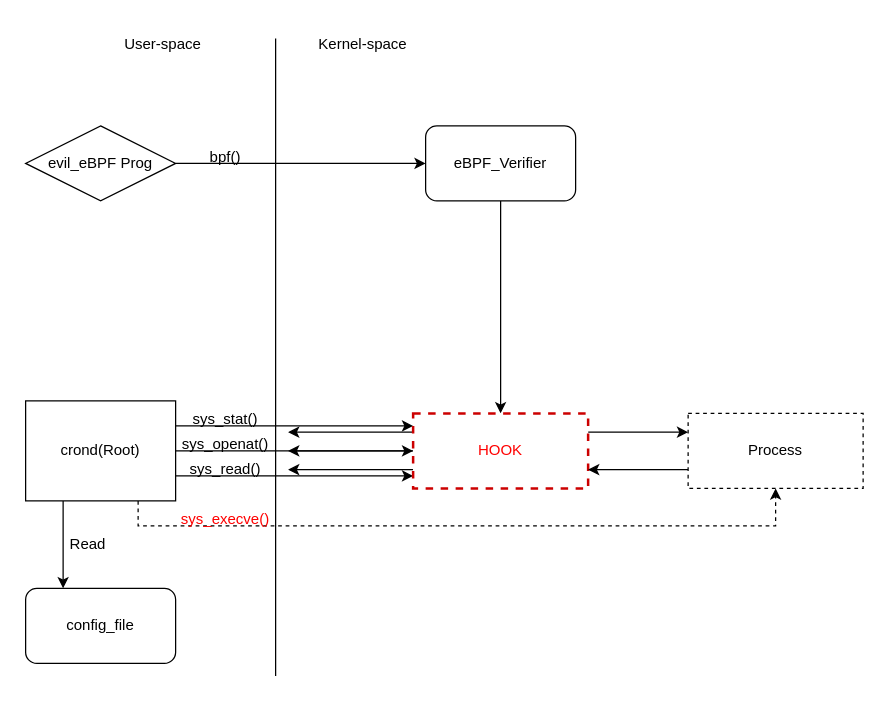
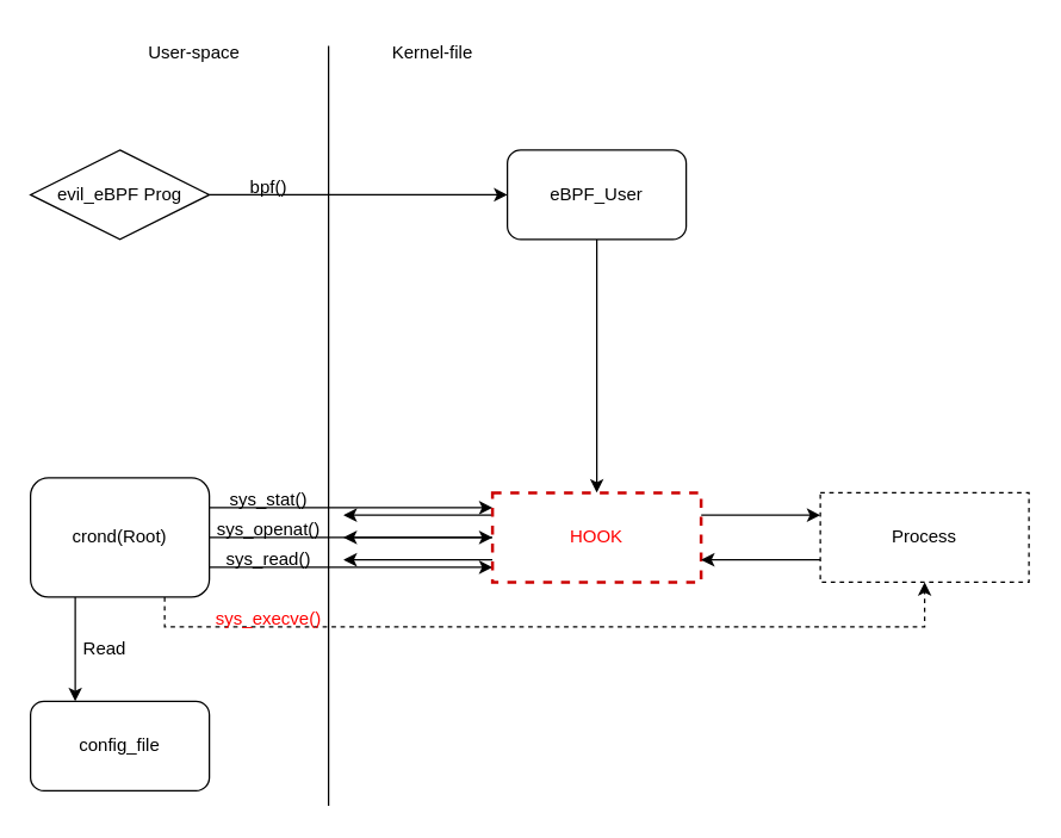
  <mxCell id="0" />
  <mxCell id="1" parent="0" />
  <mxCell id="2" value="" style="endArrow=none;html=1;rounded=0;" edge="1" parent="1"><mxGeometry width="50" height="50" relative="1" as="geometry"><mxPoint x="220" y="540" as="sourcePoint" /><mxPoint x="220" y="30" as="targetPoint" /></mxGeometry></mxCell>
  <mxCell id="3" style="edgeStyle=orthogonalEdgeStyle;rounded=0;orthogonalLoop=1;jettySize=auto;html=1;exitX=1;exitY=0.25;exitDx=0;exitDy=0;" edge="1" parent="1" source="8"><mxGeometry relative="1" as="geometry"><mxPoint x="330" y="340" as="targetPoint" /></mxGeometry></mxCell>
  <mxCell id="4" style="edgeStyle=orthogonalEdgeStyle;rounded=0;orthogonalLoop=1;jettySize=auto;html=1;exitX=1;exitY=0.5;exitDx=0;exitDy=0;" edge="1" parent="1" source="8"><mxGeometry relative="1" as="geometry"><mxPoint x="330" y="360" as="targetPoint" /></mxGeometry></mxCell>
  <mxCell id="5" style="edgeStyle=orthogonalEdgeStyle;rounded=0;orthogonalLoop=1;jettySize=auto;html=1;exitX=1;exitY=0.75;exitDx=0;exitDy=0;" edge="1" parent="1" source="8"><mxGeometry relative="1" as="geometry"><mxPoint x="330" y="380" as="targetPoint" /></mxGeometry></mxCell>
  <mxCell id="6" style="edgeStyle=orthogonalEdgeStyle;rounded=0;orthogonalLoop=1;jettySize=auto;html=1;exitX=0.25;exitY=1;exitDx=0;exitDy=0;fontColor=#000000;" edge="1" parent="1" source="8"><mxGeometry relative="1" as="geometry"><mxPoint x="50" y="470" as="targetPoint" /></mxGeometry></mxCell>
  <mxCell id="7" style="edgeStyle=orthogonalEdgeStyle;rounded=0;orthogonalLoop=1;jettySize=auto;html=1;exitX=0.75;exitY=1;exitDx=0;exitDy=0;entryX=0.5;entryY=1;entryDx=0;entryDy=0;fontColor=#000000;dashed=1;" edge="1" parent="1" source="8" target="25"><mxGeometry relative="1" as="geometry" /></mxCell>
- <mxCell id="8" value="crond(Root)" style="whiteSpace=wrap;html=1;rounded=0;" vertex="1" parent="1"><mxGeometry x="20" y="320" width="120" height="80" as="geometry" /></mxCell>
+ <mxCell id="8" value="crond(Root)" style="rounded=1;whiteSpace=wrap;html=1;" vertex="1" parent="1"><mxGeometry x="20" y="320" width="120" height="80" as="geometry" /></mxCell>
  <mxCell id="9" style="edgeStyle=orthogonalEdgeStyle;rounded=0;orthogonalLoop=1;jettySize=auto;html=1;exitX=1;exitY=0.5;exitDx=0;exitDy=0;" edge="1" parent="1" source="10"><mxGeometry relative="1" as="geometry"><mxPoint x="340" y="130" as="targetPoint" /></mxGeometry></mxCell>
  <mxCell id="10" value="evil_eBPF Prog" style="rhombus;whiteSpace=wrap;html=1;" vertex="1" parent="1"><mxGeometry x="20" y="100" width="120" height="60" as="geometry" /></mxCell>
  <mxCell id="11" value="User-space" style="text;html=1;strokeColor=none;fillColor=none;align=center;verticalAlign=middle;whiteSpace=wrap;rounded=0;" vertex="1" parent="1"><mxGeometry x="80" y="20" width="100" height="30" as="geometry" /></mxCell>
- <mxCell id="12" value="Kernel-space" style="text;html=1;strokeColor=none;fillColor=none;align=center;verticalAlign=middle;whiteSpace=wrap;rounded=0;" vertex="1" parent="1"><mxGeometry x="240" y="20" width="100" height="30" as="geometry" /></mxCell>
+ <mxCell id="12" value="Kernel-file" style="text;html=1;strokeColor=none;fillColor=none;align=center;verticalAlign=middle;whiteSpace=wrap;rounded=0;" vertex="1" parent="1"><mxGeometry x="240" y="20" width="100" height="30" as="geometry" /></mxCell>
  <mxCell id="13" value="bpf()" style="text;html=1;strokeColor=none;fillColor=none;align=center;verticalAlign=middle;whiteSpace=wrap;rounded=0;" vertex="1" parent="1"><mxGeometry x="150" y="110" width="60" height="30" as="geometry" /></mxCell>
  <mxCell id="14" value="sys_stat()" style="text;html=1;strokeColor=none;fillColor=none;align=center;verticalAlign=middle;whiteSpace=wrap;rounded=0;" vertex="1" parent="1"><mxGeometry x="150" y="320" width="60" height="30" as="geometry" /></mxCell>
  <mxCell id="15" value="sys_openat()" style="text;html=1;strokeColor=none;fillColor=none;align=center;verticalAlign=middle;whiteSpace=wrap;rounded=0;" vertex="1" parent="1"><mxGeometry x="150" y="340" width="60" height="30" as="geometry" /></mxCell>
  <mxCell id="16" value="sys_read()" style="text;html=1;strokeColor=none;fillColor=none;align=center;verticalAlign=middle;whiteSpace=wrap;rounded=0;" vertex="1" parent="1"><mxGeometry x="150" y="360" width="60" height="30" as="geometry" /></mxCell>
  <mxCell id="17" style="edgeStyle=orthogonalEdgeStyle;rounded=0;orthogonalLoop=1;jettySize=auto;html=1;exitX=0.5;exitY=1;exitDx=0;exitDy=0;" edge="1" parent="1" source="18"><mxGeometry relative="1" as="geometry"><mxPoint x="400" y="330" as="targetPoint" /></mxGeometry></mxCell>
- <mxCell id="18" value="eBPF_Verifier" style="rounded=1;whiteSpace=wrap;html=1;" vertex="1" parent="1"><mxGeometry x="340" y="100" width="120" height="60" as="geometry" /></mxCell>
+ <mxCell id="18" value="eBPF_User" style="rounded=1;whiteSpace=wrap;html=1;" vertex="1" parent="1"><mxGeometry x="340" y="100" width="120" height="60" as="geometry" /></mxCell>
  <mxCell id="19" style="edgeStyle=orthogonalEdgeStyle;rounded=0;orthogonalLoop=1;jettySize=auto;html=1;exitX=1;exitY=0.25;exitDx=0;exitDy=0;entryX=0;entryY=0.25;entryDx=0;entryDy=0;fontColor=#000000;" edge="1" parent="1" source="23" target="25"><mxGeometry relative="1" as="geometry" /></mxCell>
  <mxCell id="20" style="edgeStyle=orthogonalEdgeStyle;rounded=0;orthogonalLoop=1;jettySize=auto;html=1;exitX=0;exitY=0.75;exitDx=0;exitDy=0;fontColor=#000000;" edge="1" parent="1" source="23"><mxGeometry relative="1" as="geometry"><mxPoint x="230" y="375" as="targetPoint" /></mxGeometry></mxCell>
  <mxCell id="21" style="edgeStyle=orthogonalEdgeStyle;rounded=0;orthogonalLoop=1;jettySize=auto;html=1;exitX=0;exitY=0.25;exitDx=0;exitDy=0;fontColor=#000000;" edge="1" parent="1" source="23"><mxGeometry relative="1" as="geometry"><mxPoint x="230" y="345" as="targetPoint" /></mxGeometry></mxCell>
  <mxCell id="22" style="edgeStyle=orthogonalEdgeStyle;rounded=0;orthogonalLoop=1;jettySize=auto;html=1;exitX=0;exitY=0.5;exitDx=0;exitDy=0;fontColor=#000000;" edge="1" parent="1" source="23"><mxGeometry relative="1" as="geometry"><mxPoint x="230" y="360" as="targetPoint" /></mxGeometry></mxCell>
  <mxCell id="23" value="&lt;font color=&quot;#ff0000&quot;&gt;HOOK&lt;/font&gt;" style="rounded=0;whiteSpace=wrap;html=1;strokeColor=#CC0000;dashed=1;strokeWidth=2;" vertex="1" parent="1"><mxGeometry x="330" y="330" width="140" height="60" as="geometry" /></mxCell>
  <mxCell id="24" style="edgeStyle=orthogonalEdgeStyle;rounded=0;orthogonalLoop=1;jettySize=auto;html=1;exitX=0;exitY=0.75;exitDx=0;exitDy=0;entryX=1;entryY=0.75;entryDx=0;entryDy=0;fontColor=#000000;" edge="1" parent="1" source="25" target="23"><mxGeometry relative="1" as="geometry" /></mxCell>
  <mxCell id="25" value="Process" style="rounded=0;whiteSpace=wrap;html=1;strokeColor=#000000;dashed=1;" vertex="1" parent="1"><mxGeometry x="550" y="330" width="140" height="60" as="geometry" /></mxCell>
  <mxCell id="26" value="config_file" style="rounded=1;whiteSpace=wrap;html=1;fontColor=#000000;strokeColor=#000000;strokeWidth=1;" vertex="1" parent="1"><mxGeometry x="20" y="470" width="120" height="60" as="geometry" /></mxCell>
  <mxCell id="27" value="Read" style="text;html=1;strokeColor=none;fillColor=none;align=center;verticalAlign=middle;whiteSpace=wrap;rounded=0;fontColor=#000000;" vertex="1" parent="1"><mxGeometry x="40" y="420" width="60" height="30" as="geometry" /></mxCell>
  <mxCell id="28" value="&lt;font color=&quot;#ff0000&quot;&gt;sys_execve()&lt;/font&gt;" style="text;html=1;strokeColor=none;fillColor=none;align=center;verticalAlign=middle;whiteSpace=wrap;rounded=0;fontColor=#000000;" vertex="1" parent="1"><mxGeometry x="150" y="400" width="60" height="30" as="geometry" /></mxCell>
